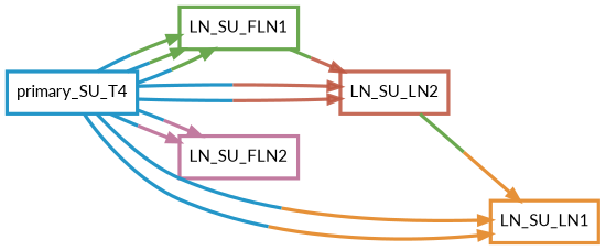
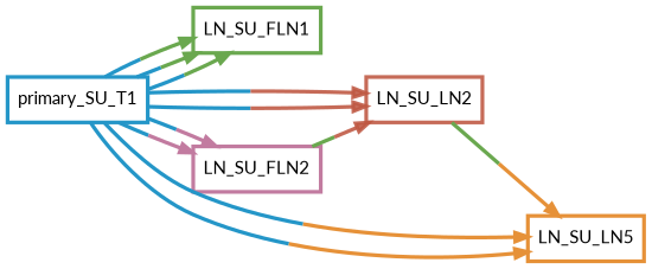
  digraph {
    rankdir=LR
    node [fillcolor=white fontname=Lato penwidth=3.0 shape=box]
    edge [color="#2496c8ff;0.5:#6aa84fff" penwidth=3]
    LN_SU_FLN1 [color="#6aa84fff"]
    LN_SU_LN2 [color="#be5742e1"]
    LN_SU_FLN2 [color="#c27ba0ff"]
-   LN_SU_LN1 [color="#e69138ff"]
-   primary_SU_T1 [color="#2496c8ff" label=primary_SU_T4]
-   LN_SU_FLN1 -> LN_SU_LN2 [color="#6aa84fff;0.5:#be5742e1"]
+   LN_SU_LN1 [color="#e69138ff" label=LN_SU_LN5]
+   primary_SU_T1 [color="#2496c8ff"]
+   LN_SU_FLN2 -> LN_SU_LN2 [color="#6aa84fff;0.5:#be5742e1"]
    LN_SU_LN2 -> LN_SU_LN1 [color="#6aa84fff;0.5:#e69138ff"]
    primary_SU_T1 -> LN_SU_FLN1
    primary_SU_T1 -> LN_SU_FLN1
    primary_SU_T1 -> LN_SU_FLN1
    primary_SU_T1 -> LN_SU_LN2 [color="#2496c8ff;0.5:#be5742e1"]
    primary_SU_T1 -> LN_SU_LN2 [color="#2496c8ff;0.5:#be5742e1"]
    primary_SU_T1 -> LN_SU_FLN2 [color="#2496c8ff;0.5:#c27ba0ff"]
    primary_SU_T1 -> LN_SU_FLN2 [color="#2496c8ff;0.5:#c27ba0ff"]
    primary_SU_T1 -> LN_SU_LN1 [color="#2496c8ff;0.5:#e69138ff"]
    primary_SU_T1 -> LN_SU_LN1 [color="#2496c8ff;0.5:#e69138ff"]
  }
